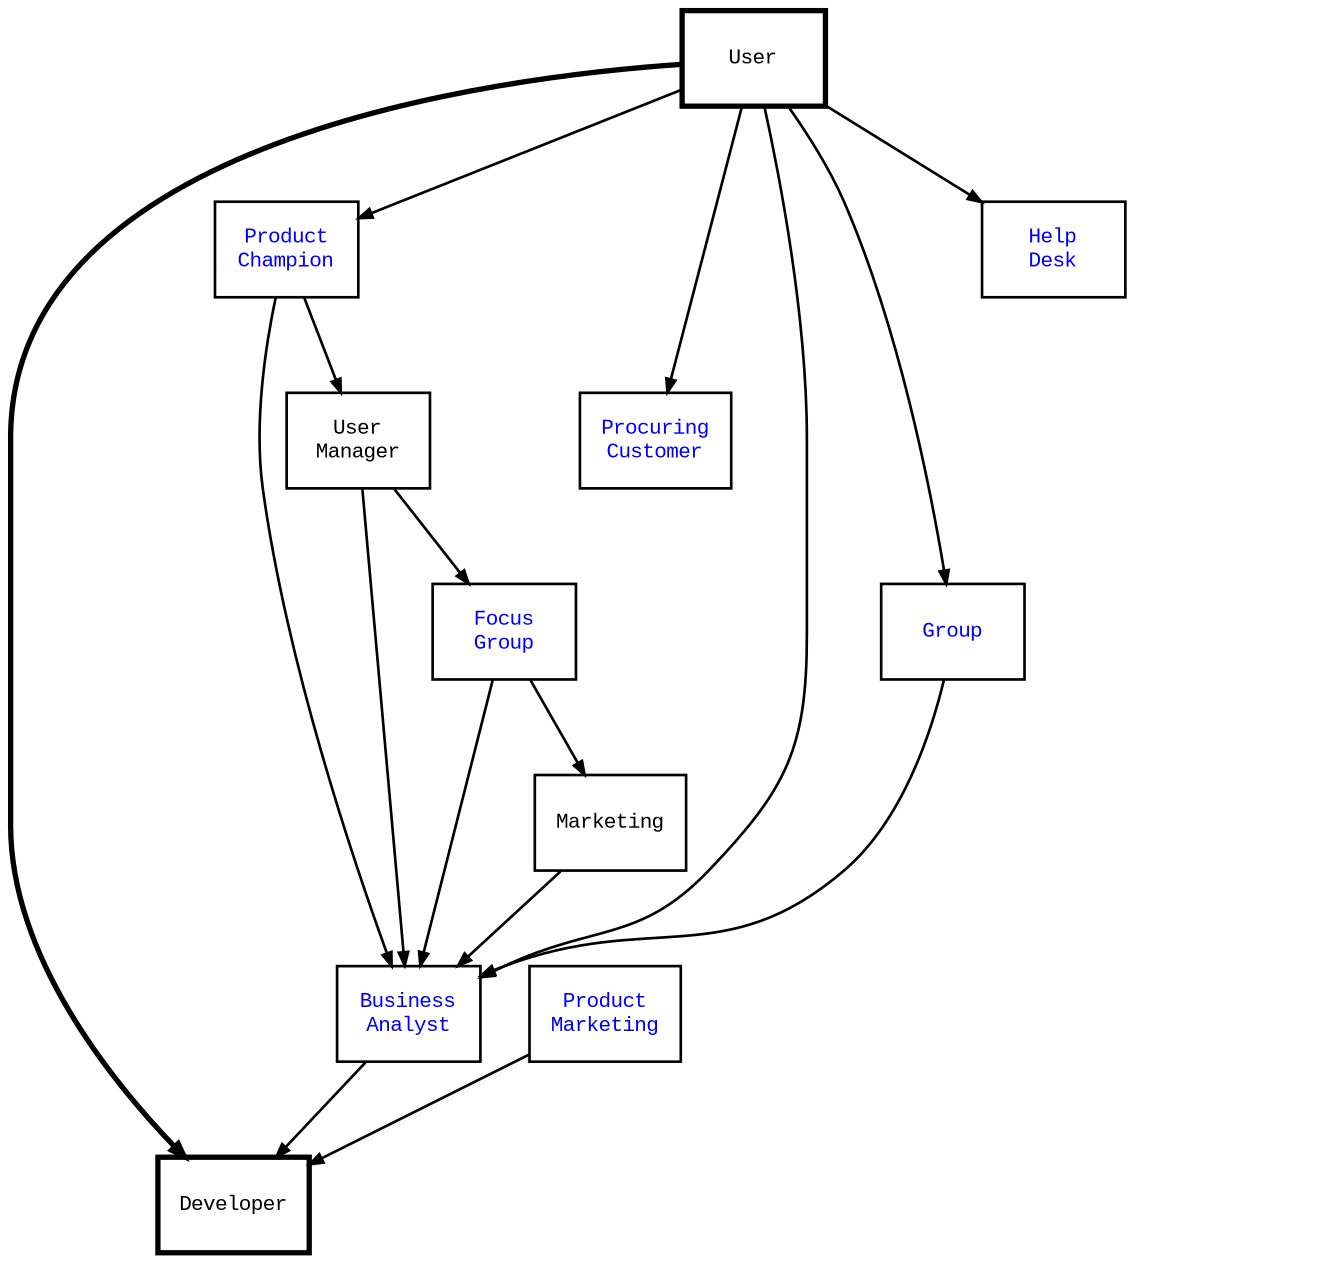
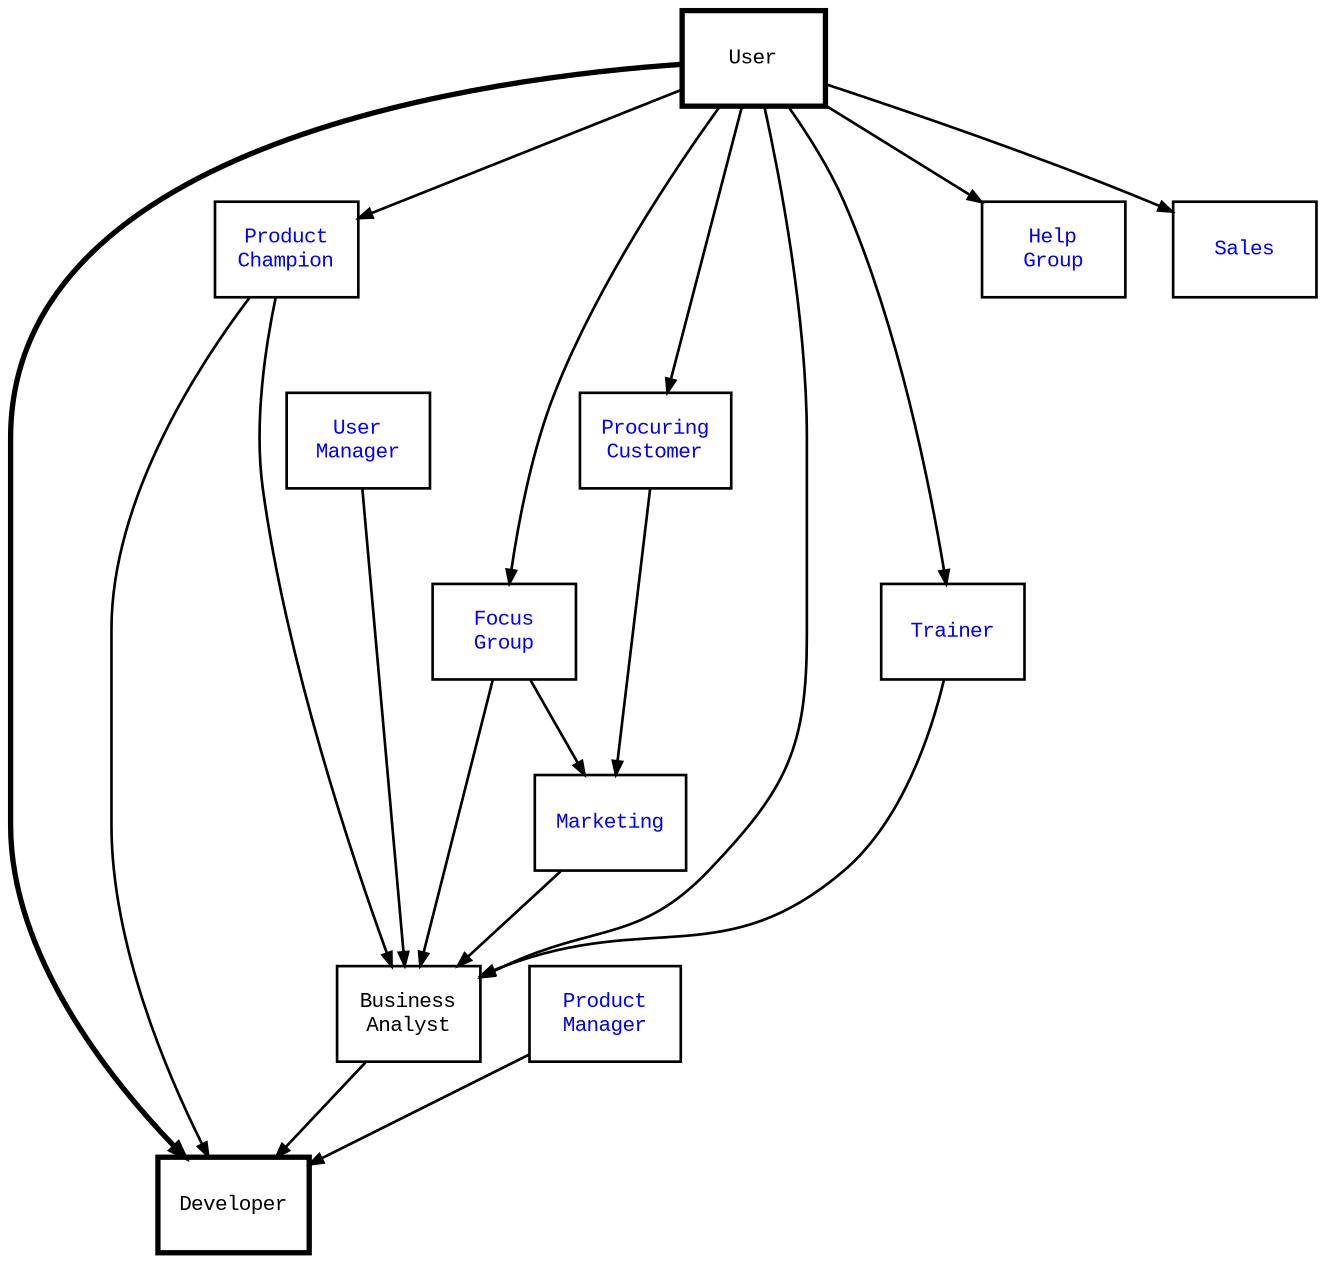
  digraph {
    bgcolor=white
    fontcolor=blue
    fontname="Liberation Mono"
    fontsize=8
    rankdir=TB
    splines=true
    node [fontcolor=blue fontname="Liberation Mono" fontsize=8 shape=box]
    edge [arrowsize=0.5 fontcolor=red fontname="Liberation Mono" fontsize=8]
    User [fillcolor=gray fontcolor=black style=bold]
    n2 [label="Procuring\nCustomer"]
-   n3 [label="Business\nAnalyst"]
+   n3 [fontcolor=black label="Business\nAnalyst"]
    Developer [fillcolor=gray fontcolor=black style=bold]
    n5 [label="Product\nChampion"]
-   Trainer [label=Group]
+   Trainer
    n7 [label="Focus\nGroup"]
-   n8 [label="Help\nDesk"]
-   Marketing [fontcolor=black]
-   n11 [fontcolor=black label="User\nManager"]
-   n12 [label="Product\nMarketing"]
+   n8 [label="Help\nGroup"]
+   Sales
+   Marketing
+   n11 [label="User\nManager"]
+   n12 [label="Product\nManager"]
    User -> n2
    User -> n3
    User -> Developer [color=black style=bold]
    User -> n5
    User -> Trainer
-   n11 -> n7
+   User -> n7
    User -> n8
+   User -> Sales
+   n2 -> Marketing
    n3 -> Developer
    n5 -> n3
-   n5 -> n11
+   n5 -> Developer
    Trainer -> n3
    n7 -> n3
    n7 -> Marketing
    Marketing -> n3
    n11 -> n3
    n12 -> Developer
  }
